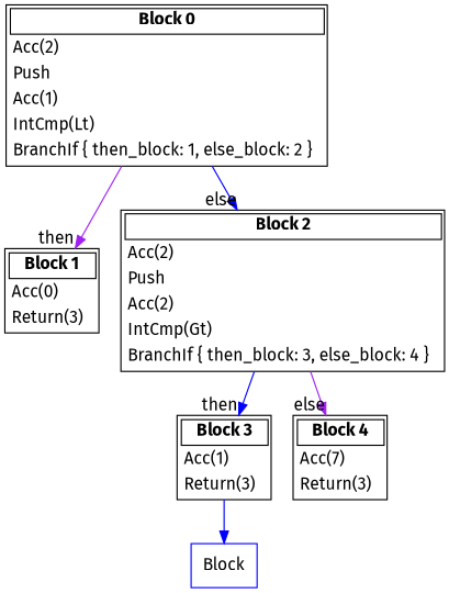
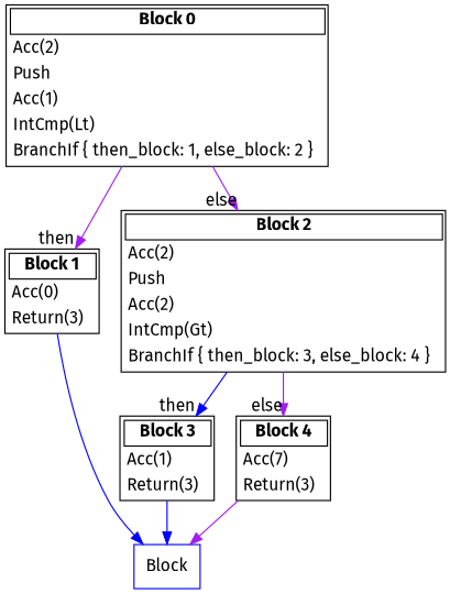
  digraph {
    d2tfigpreamble="\ttfamily"
    fontname="Fira Sans"
    node [fontname="Fira Sans" shape=plain]
    edge [color=purple fontname="Fira Sans"]
    n1 [label=<<TABLE BORDER="1" CELLBORDER="0" ALIGN="left" COLUMNS="*"> <TR><TD BORDER="1"><B>Block 0</B></TD></TR> <TR><TD ALIGN="left">Acc(2)  </TD></TR> <TR><TD ALIGN="left">Push  </TD></TR> <TR><TD ALIGN="left">Acc(1)  </TD></TR> <TR><TD ALIGN="left">IntCmp(Lt)  </TD></TR> <TR><TD ALIGN="left">BranchIf { then_block: 1, else_block: 2 }  </TD></TR> </TABLE>>]
    n2 [label=<<TABLE BORDER="1" CELLBORDER="0" ALIGN="left" COLUMNS="*"> <TR><TD BORDER="1"><B>Block 1</B></TD></TR> <TR><TD ALIGN="left">Acc(0)  </TD></TR> <TR><TD ALIGN="left">Return(3)  </TD></TR> </TABLE>>]
    n3 [label=<<TABLE BORDER="1" CELLBORDER="0" ALIGN="left" COLUMNS="*"> <TR><TD BORDER="1"><B>Block 2</B></TD></TR> <TR><TD ALIGN="left">Acc(2)  </TD></TR> <TR><TD ALIGN="left">Push  </TD></TR> <TR><TD ALIGN="left">Acc(2)  </TD></TR> <TR><TD ALIGN="left">IntCmp(Gt)  </TD></TR> <TR><TD ALIGN="left">BranchIf { then_block: 3, else_block: 4 }  </TD></TR> </TABLE>>]
    n4 [color=blue label=Block shape=box]
    n5 [label=<<TABLE BORDER="1" CELLBORDER="0" ALIGN="left" COLUMNS="*"> <TR><TD BORDER="1"><B>Block 3</B></TD></TR> <TR><TD ALIGN="left">Acc(1)  </TD></TR> <TR><TD ALIGN="left">Return(3)  </TD></TR> </TABLE>>]
    n6 [label=<<TABLE BORDER="1" CELLBORDER="0" ALIGN="left" COLUMNS="*"> <TR><TD BORDER="1"><B>Block 4</B></TD></TR> <TR><TD ALIGN="left">Acc(7)  </TD></TR> <TR><TD ALIGN="left">Return(3)  </TD></TR> </TABLE>>]
    n1 -> n2 [headlabel=" then"]
-   n1 -> n3 [color=blue headlabel=" else"]
+   n1 -> n3 [headlabel=" else"]
+   n2 -> n4 [color=blue]
    n3 -> n5 [color=blue headlabel=" then"]
    n3 -> n6 [headlabel=" else"]
    n5 -> n4 [color=blue]
+   n6 -> n4
  }
